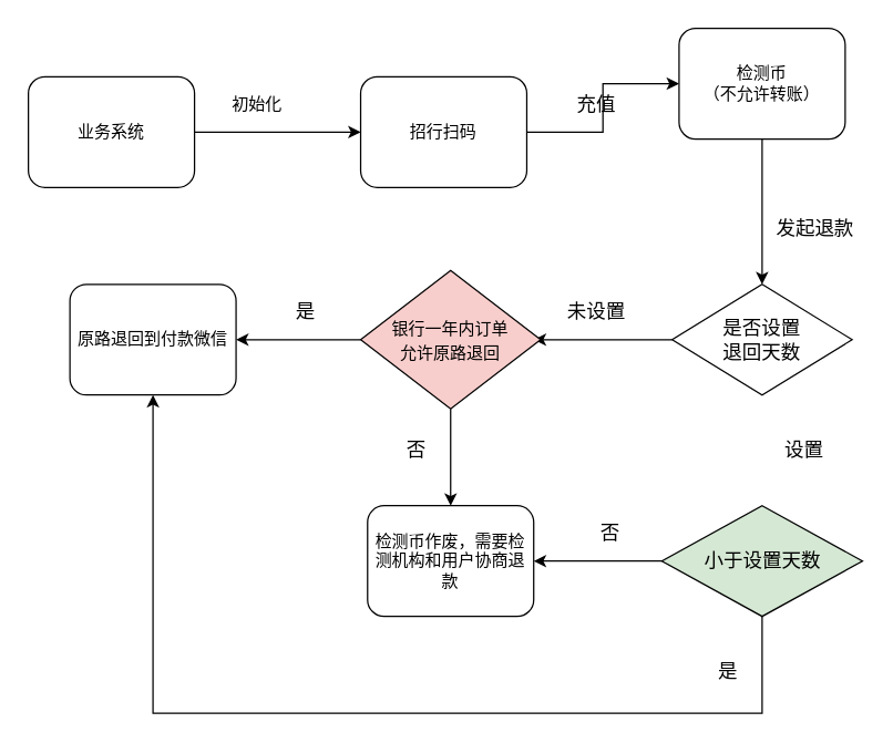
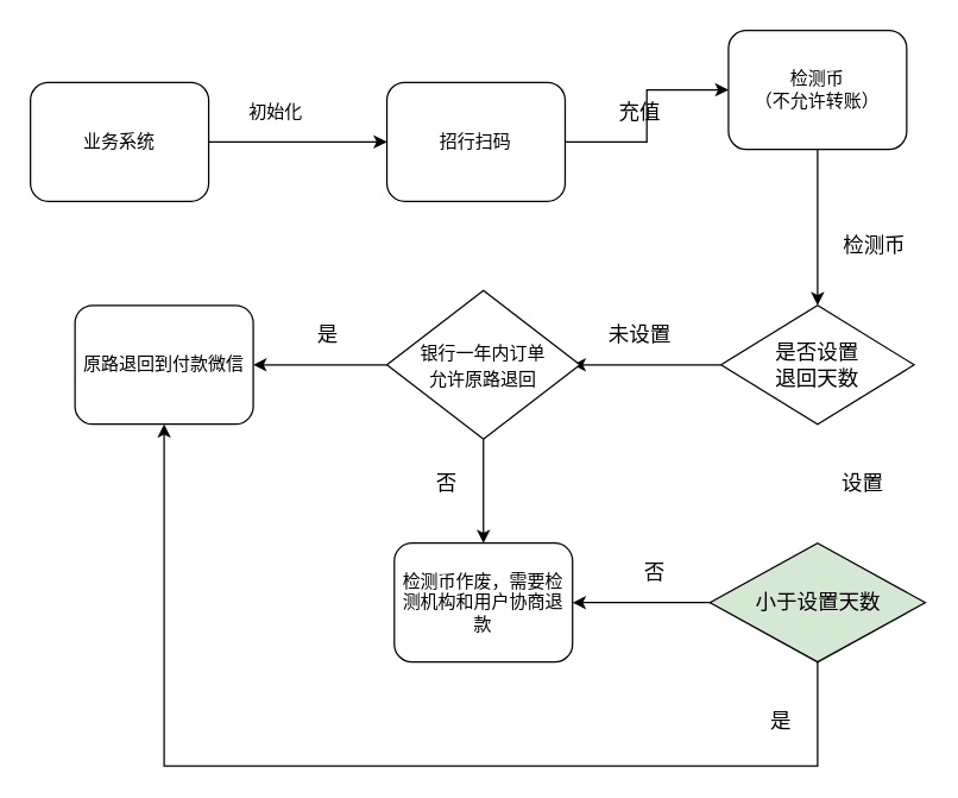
  <mxCell id="0" />
  <mxCell id="1" parent="0" />
  <mxCell id="2" value="业务系统" style="shape=ext;rounded=1;html=1;whiteSpace=wrap;" parent="1" vertex="1"><mxGeometry x="20" y="55" width="120" height="80" as="geometry" /></mxCell>
  <mxCell id="3" style="edgeStyle=orthogonalEdgeStyle;rounded=0;orthogonalLoop=1;jettySize=auto;html=1;fontSize=14;" parent="1" source="4" target="6" edge="1"><mxGeometry relative="1" as="geometry" /></mxCell>
  <mxCell id="4" value="招行扫码" style="shape=ext;rounded=1;html=1;whiteSpace=wrap;" parent="1" vertex="1"><mxGeometry x="260" y="55" width="120" height="80" as="geometry" /></mxCell>
  <mxCell id="5" style="edgeStyle=orthogonalEdgeStyle;rounded=0;orthogonalLoop=1;jettySize=auto;html=1;fontSize=14;" parent="1" source="6" target="12" edge="1"><mxGeometry relative="1" as="geometry" /></mxCell>
  <mxCell id="6" value="检测币&lt;br&gt;（不允许转账）" style="shape=ext;rounded=1;html=1;whiteSpace=wrap;" parent="1" vertex="1"><mxGeometry x="490" y="20" width="120" height="80" as="geometry" /></mxCell>
  <mxCell id="7" style="edgeStyle=orthogonalEdgeStyle;rounded=0;html=1;jettySize=auto;orthogonalLoop=1;" parent="1" source="2" target="4" edge="1"><mxGeometry relative="1" as="geometry" /></mxCell>
  <mxCell id="8" value="初始化" style="text;html=1;resizable=0;autosize=1;align=center;verticalAlign=middle;points=[];fillColor=none;strokeColor=none;rounded=0;" parent="1" vertex="1"><mxGeometry x="160" y="65" width="50" height="20" as="geometry" /></mxCell>
  <mxCell id="9" value="充值" style="text;html=1;resizable=0;autosize=1;align=center;verticalAlign=middle;points=[];fillColor=none;strokeColor=none;rounded=0;fontSize=14;" parent="1" vertex="1"><mxGeometry x="410" y="65" width="40" height="20" as="geometry" /></mxCell>
- <mxCell id="10" value="发起退款" style="text;html=1;resizable=0;autosize=1;align=center;verticalAlign=middle;points=[];fillColor=none;strokeColor=none;rounded=0;fontSize=14;" parent="1" vertex="1"><mxGeometry x="552.5" y="155" width="70" height="20" as="geometry" /></mxCell>
+ <mxCell id="10" value="检测币" style="text;html=1;resizable=0;autosize=1;align=center;verticalAlign=middle;points=[];fillColor=none;strokeColor=none;rounded=0;fontSize=14;" parent="1" vertex="1"><mxGeometry x="552.5" y="155" width="70" height="20" as="geometry" /></mxCell>
  <mxCell id="11" style="edgeStyle=orthogonalEdgeStyle;rounded=0;orthogonalLoop=1;jettySize=auto;html=1;fontSize=14;" parent="1" source="12" edge="1"><mxGeometry relative="1" as="geometry"><mxPoint x="385" y="245" as="targetPoint" /></mxGeometry></mxCell>
  <mxCell id="12" value="是否设置&lt;br&gt;退回天数" style="rhombus;whiteSpace=wrap;html=1;fontSize=14;" parent="1" vertex="1"><mxGeometry x="485" y="205" width="130" height="80" as="geometry" /></mxCell>
  <mxCell id="13" value="未设置" style="text;html=1;resizable=0;autosize=1;align=center;verticalAlign=middle;points=[];fillColor=none;strokeColor=none;rounded=0;fontSize=14;" parent="1" vertex="1"><mxGeometry x="400" y="215" width="60" height="20" as="geometry" /></mxCell>
  <mxCell id="14" style="edgeStyle=orthogonalEdgeStyle;rounded=0;orthogonalLoop=1;jettySize=auto;html=1;fontSize=14;" parent="1" source="16" target="18" edge="1"><mxGeometry relative="1" as="geometry" /></mxCell>
  <mxCell id="15" style="edgeStyle=orthogonalEdgeStyle;rounded=0;orthogonalLoop=1;jettySize=auto;html=1;entryX=0.5;entryY=0;entryDx=0;entryDy=0;fontSize=14;" parent="1" source="16" target="17" edge="1"><mxGeometry relative="1" as="geometry" /></mxCell>
- <mxCell id="16" value="&lt;span style=&quot;font-size: 12px&quot;&gt;银行一年内订单&lt;br&gt;允许原路退回&lt;/span&gt;" style="rhombus;whiteSpace=wrap;html=1;fontSize=14;fillColor=#f8cecc;" parent="1" vertex="1"><mxGeometry x="260" y="195" width="130" height="100" as="geometry" /></mxCell>
+ <mxCell id="16" value="&lt;span style=&quot;font-size: 12px&quot;&gt;银行一年内订单&lt;br&gt;允许原路退回&lt;/span&gt;" style="rhombus;whiteSpace=wrap;html=1;fontSize=14;" parent="1" vertex="1"><mxGeometry x="260" y="195" width="130" height="100" as="geometry" /></mxCell>
  <mxCell id="17" value="检测币作废，需要检测机构和用户协商退款" style="shape=ext;rounded=1;html=1;whiteSpace=wrap;" parent="1" vertex="1"><mxGeometry x="265" y="365" width="120" height="80" as="geometry" /></mxCell>
  <mxCell id="18" value="原路退回到付款微信" style="shape=ext;rounded=1;html=1;whiteSpace=wrap;" parent="1" vertex="1"><mxGeometry x="50" y="205" width="120" height="80" as="geometry" /></mxCell>
  <mxCell id="19" value="是" style="text;html=1;resizable=0;autosize=1;align=center;verticalAlign=middle;points=[];fillColor=none;strokeColor=none;rounded=0;fontSize=14;" parent="1" vertex="1"><mxGeometry x="205" y="215" width="30" height="20" as="geometry" /></mxCell>
  <mxCell id="20" value="否" style="text;html=1;resizable=0;autosize=1;align=center;verticalAlign=middle;points=[];fillColor=none;strokeColor=none;rounded=0;fontSize=14;" parent="1" vertex="1"><mxGeometry x="285" y="315" width="30" height="20" as="geometry" /></mxCell>
  <mxCell id="21" style="edgeStyle=orthogonalEdgeStyle;rounded=0;orthogonalLoop=1;jettySize=auto;html=1;entryX=1;entryY=0.5;entryDx=0;entryDy=0;fontSize=14;" parent="1" source="23" target="17" edge="1"><mxGeometry relative="1" as="geometry" /></mxCell>
  <mxCell id="22" style="edgeStyle=orthogonalEdgeStyle;rounded=0;orthogonalLoop=1;jettySize=auto;html=1;entryX=0.5;entryY=1;entryDx=0;entryDy=0;fontSize=14;" parent="1" source="23" target="18" edge="1"><mxGeometry relative="1" as="geometry"><Array as="points"><mxPoint x="550" y="515" /><mxPoint x="110" y="515" /></Array></mxGeometry></mxCell>
  <mxCell id="23" value="小于设置天数" style="rhombus;whiteSpace=wrap;html=1;fontSize=14;fillColor=#d5e8d4;" parent="1" vertex="1"><mxGeometry x="477.5" y="365" width="145" height="80" as="geometry" /></mxCell>
  <mxCell id="24" value="设置" style="text;html=1;resizable=0;autosize=1;align=center;verticalAlign=middle;points=[];fillColor=none;strokeColor=none;rounded=0;fontSize=14;" parent="1" vertex="1"><mxGeometry x="560" y="315" width="40" height="20" as="geometry" /></mxCell>
  <mxCell id="25" value="否" style="text;html=1;resizable=0;autosize=1;align=center;verticalAlign=middle;points=[];fillColor=none;strokeColor=none;rounded=0;fontSize=14;" parent="1" vertex="1"><mxGeometry x="425" y="375" width="30" height="20" as="geometry" /></mxCell>
  <mxCell id="26" value="是" style="text;html=1;resizable=0;autosize=1;align=center;verticalAlign=middle;points=[];fillColor=none;strokeColor=none;rounded=0;fontSize=14;" parent="1" vertex="1"><mxGeometry x="510" y="475" width="30" height="20" as="geometry" /></mxCell>
